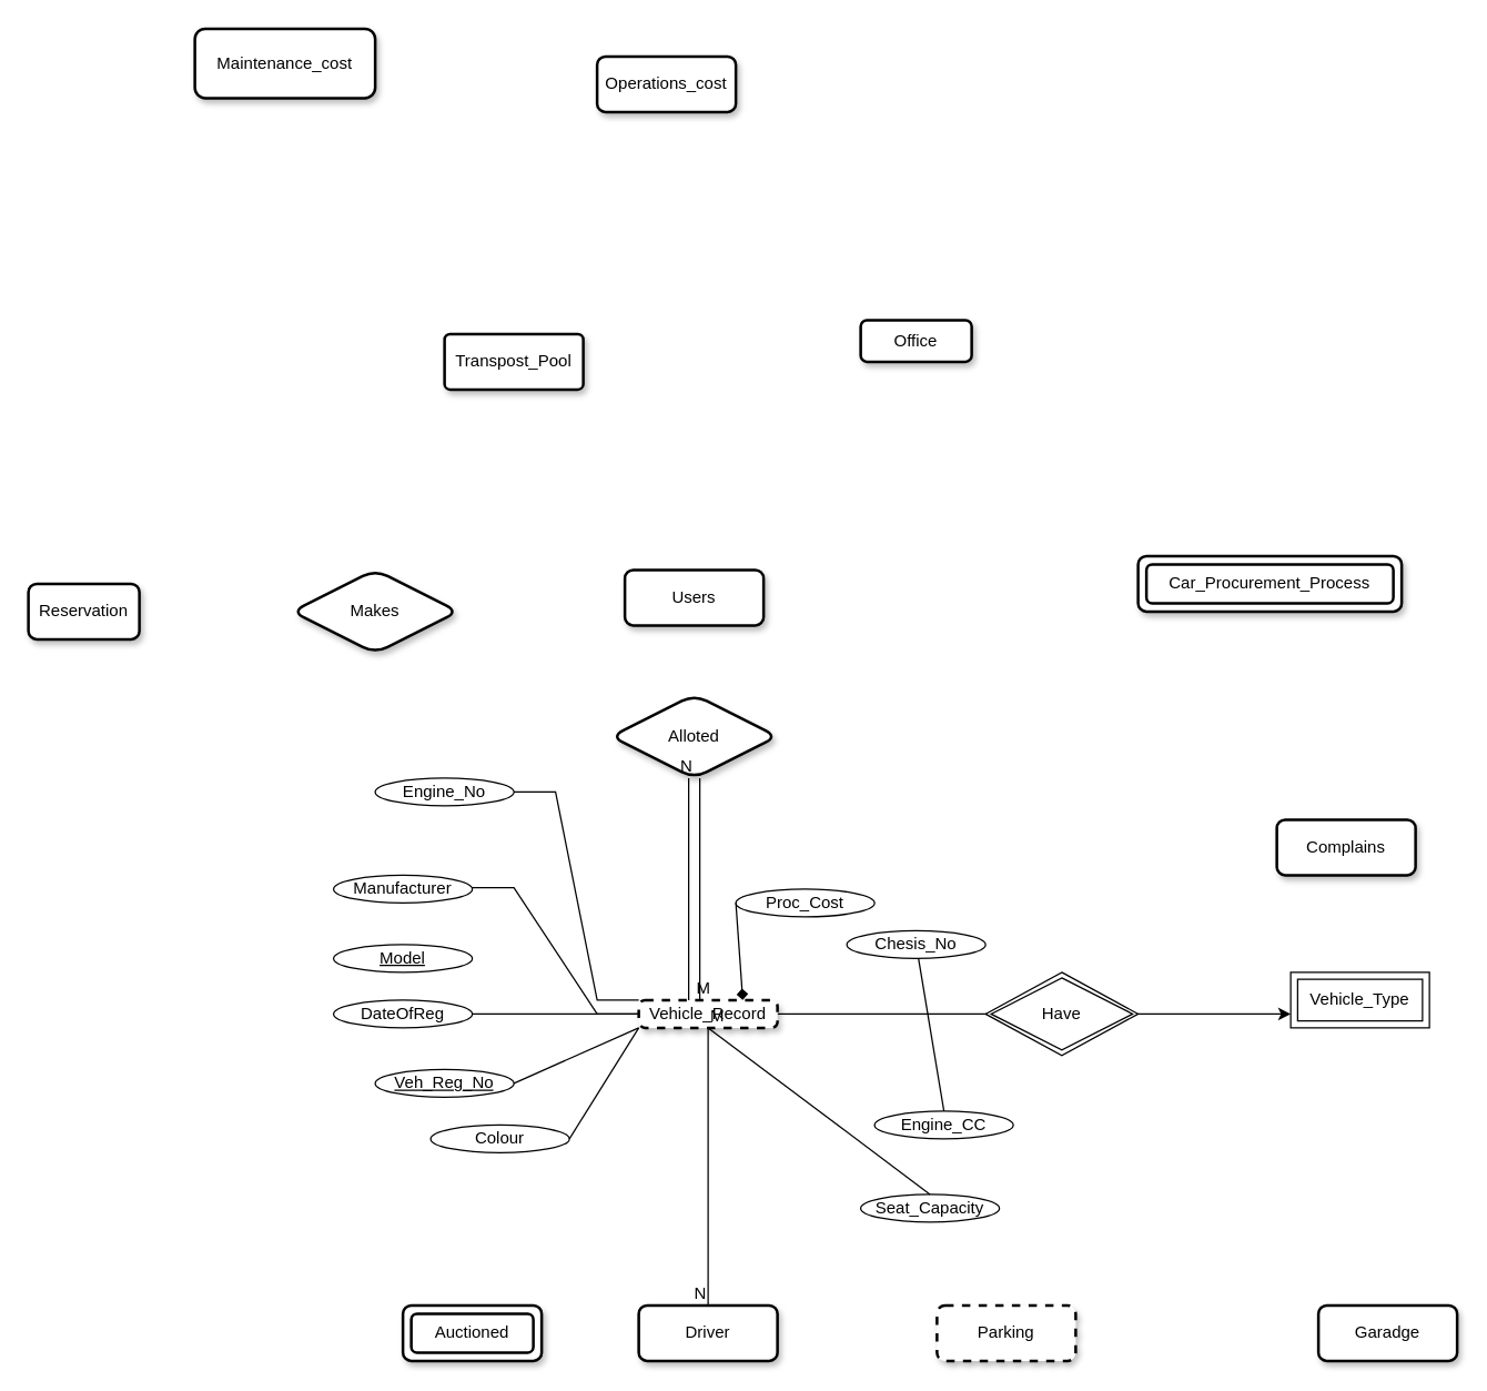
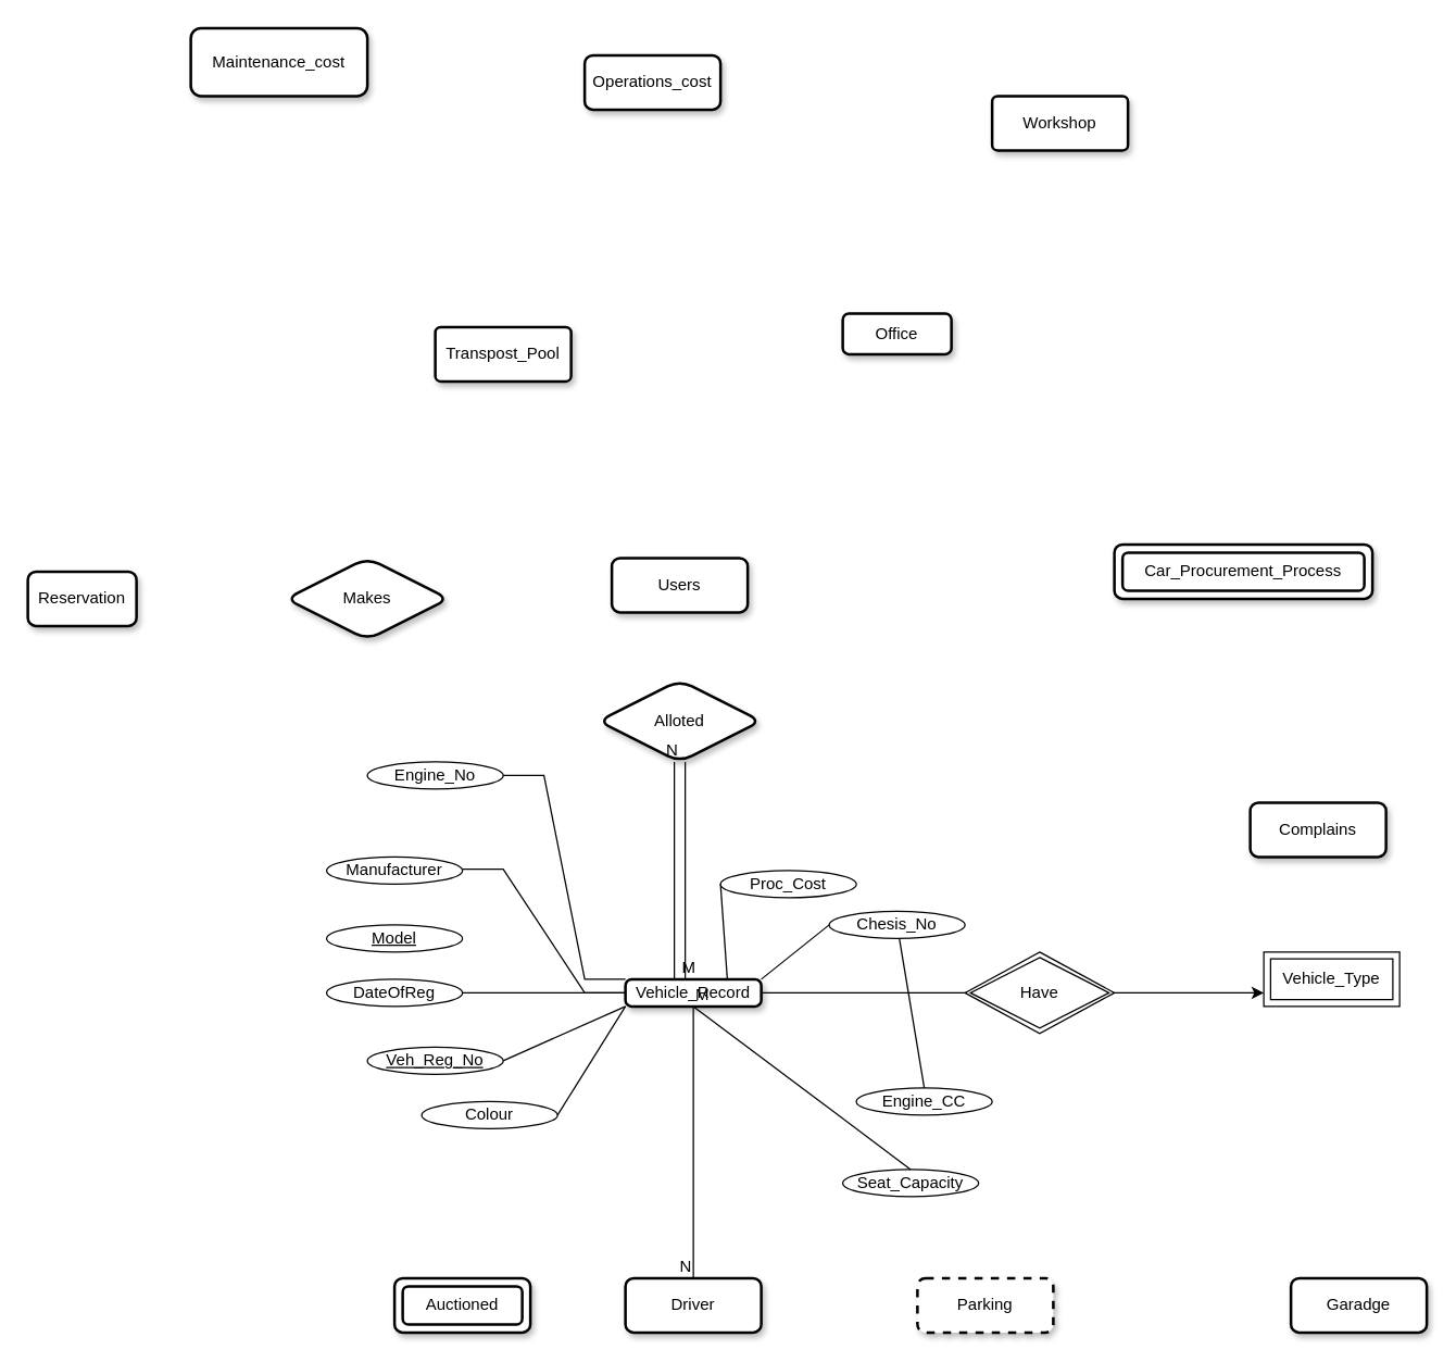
  <mxCell id="0" />
  <mxCell id="1" parent="0" />
  <mxCell id="2" value="Users" style="whiteSpace=wrap;html=1;align=center;rounded=1;shadow=1;glass=0;strokeWidth=2;" vertex="1" parent="1"><mxGeometry x="450" y="410" width="100" height="40" as="geometry" /></mxCell>
  <mxCell id="3" style="edgeStyle=orthogonalEdgeStyle;rounded=0;orthogonalLoop=1;jettySize=auto;html=1;exitX=1;exitY=0.5;exitDx=0;exitDy=0;entryX=0;entryY=0.75;entryDx=0;entryDy=0;" edge="1" parent="1" source="4" target="25"><mxGeometry relative="1" as="geometry" /></mxCell>
- <mxCell id="4" value="Vehicle_Record" style="whiteSpace=wrap;html=1;align=center;rounded=1;shadow=1;glass=0;strokeWidth=2;arcSize=23;dashed=1;" vertex="1" parent="1"><mxGeometry x="460" y="720" width="100" height="20" as="geometry" /></mxCell>
+ <mxCell id="4" value="Vehicle_Record" style="whiteSpace=wrap;html=1;align=center;rounded=1;shadow=1;glass=0;strokeWidth=2;arcSize=23;" vertex="1" parent="1"><mxGeometry x="460" y="720" width="100" height="20" as="geometry" /></mxCell>
  <mxCell id="5" value="Complains" style="whiteSpace=wrap;html=1;align=center;rounded=1;shadow=1;glass=0;strokeWidth=2;" vertex="1" parent="1"><mxGeometry x="920" y="590" width="100" height="40" as="geometry" /></mxCell>
  <mxCell id="6" value="Reservation" style="whiteSpace=wrap;html=1;align=center;rounded=1;shadow=1;glass=0;strokeWidth=2;" vertex="1" parent="1"><mxGeometry x="20" y="420" width="80" height="40" as="geometry" /></mxCell>
  <mxCell id="7" value="Car_Procurement_Process" style="shape=ext;margin=3;double=1;whiteSpace=wrap;html=1;align=center;rounded=1;shadow=1;glass=0;strokeWidth=2;" vertex="1" parent="1"><mxGeometry x="820" y="400" width="190" height="40" as="geometry" /></mxCell>
  <mxCell id="8" value="Alloted" style="shape=rhombus;perimeter=rhombusPerimeter;whiteSpace=wrap;html=1;align=center;rounded=1;shadow=1;glass=0;strokeWidth=2;" vertex="1" parent="1"><mxGeometry x="440" y="500" width="120" height="60" as="geometry" /></mxCell>
  <mxCell id="9" value="Makes" style="shape=rhombus;perimeter=rhombusPerimeter;whiteSpace=wrap;html=1;align=center;rounded=1;shadow=1;glass=0;strokeWidth=2;" vertex="1" parent="1"><mxGeometry x="210" y="410" width="120" height="60" as="geometry" /></mxCell>
  <mxCell id="10" value="Auctioned" style="shape=ext;margin=3;double=1;whiteSpace=wrap;html=1;align=center;rounded=1;shadow=1;glass=0;strokeWidth=2;" vertex="1" parent="1"><mxGeometry x="290" y="940" width="100" height="40" as="geometry" /></mxCell>
  <mxCell id="11" value="Parking&lt;br&gt;" style="whiteSpace=wrap;html=1;align=center;rounded=1;shadow=1;glass=0;strokeWidth=2;dashed=1;" vertex="1" parent="1"><mxGeometry x="675" y="940" width="100" height="40" as="geometry" /></mxCell>
  <mxCell id="12" value="Garadge" style="whiteSpace=wrap;html=1;align=center;rounded=1;shadow=1;glass=0;strokeWidth=2;" vertex="1" parent="1"><mxGeometry x="950" y="940" width="100" height="40" as="geometry" /></mxCell>
  <mxCell id="13" value="Office&lt;br&gt;" style="whiteSpace=wrap;html=1;align=center;rounded=1;shadow=1;glass=0;strokeWidth=2;" vertex="1" parent="1"><mxGeometry x="620" y="230" width="80" height="30" as="geometry" /></mxCell>
  <mxCell id="14" value="Driver" style="whiteSpace=wrap;html=1;align=center;rounded=1;shadow=1;glass=0;strokeWidth=2;" vertex="1" parent="1"><mxGeometry x="460" y="940" width="100" height="40" as="geometry" /></mxCell>
  <mxCell id="15" value="Transpost_Pool" style="rounded=1;arcSize=10;whiteSpace=wrap;html=1;align=center;shadow=1;glass=0;strokeWidth=2;" vertex="1" parent="1"><mxGeometry x="320" y="240" width="100" height="40" as="geometry" /></mxCell>
  <mxCell id="16" value="Model" style="ellipse;whiteSpace=wrap;html=1;align=center;fontStyle=4;" vertex="1" parent="1"><mxGeometry x="240" y="680" width="100" height="20" as="geometry" /></mxCell>
  <mxCell id="17" value="&lt;u&gt;Veh_Reg_No&lt;/u&gt;" style="ellipse;whiteSpace=wrap;html=1;align=center;" vertex="1" parent="1"><mxGeometry x="270" y="770" width="100" height="20" as="geometry" /></mxCell>
  <mxCell id="18" value="DateOfReg" style="ellipse;whiteSpace=wrap;html=1;align=center;" vertex="1" parent="1"><mxGeometry x="240" y="720" width="100" height="20" as="geometry" /></mxCell>
  <mxCell id="19" value="Manufacturer" style="ellipse;whiteSpace=wrap;html=1;align=center;" vertex="1" parent="1"><mxGeometry x="240" y="630" width="100" height="20" as="geometry" /></mxCell>
  <mxCell id="20" value="Chesis_No" style="ellipse;whiteSpace=wrap;html=1;align=center;" vertex="1" parent="1"><mxGeometry x="610" y="670" width="100" height="20" as="geometry" /></mxCell>
  <mxCell id="21" value="Engine_No" style="ellipse;whiteSpace=wrap;html=1;align=center;" vertex="1" parent="1"><mxGeometry x="270" y="560" width="100" height="20" as="geometry" /></mxCell>
  <mxCell id="22" value="Seat_Capacity" style="ellipse;whiteSpace=wrap;html=1;align=center;" vertex="1" parent="1"><mxGeometry x="620" y="860" width="100" height="20" as="geometry" /></mxCell>
  <mxCell id="23" value="Engine_CC" style="ellipse;whiteSpace=wrap;html=1;align=center;" vertex="1" parent="1"><mxGeometry x="630" y="800" width="100" height="20" as="geometry" /></mxCell>
  <mxCell id="24" value="Proc_Cost" style="ellipse;whiteSpace=wrap;html=1;align=center;" vertex="1" parent="1"><mxGeometry x="530" y="640" width="100" height="20" as="geometry" /></mxCell>
  <mxCell id="25" value="Vehicle_Type" style="shape=ext;margin=3;double=1;whiteSpace=wrap;html=1;align=center;" vertex="1" parent="1"><mxGeometry x="930" y="700" width="100" height="40" as="geometry" /></mxCell>
  <mxCell id="26" value="" style="shape=link;html=1;rounded=0;width=8;exitX=0.4;exitY=0;exitDx=0;exitDy=0;exitPerimeter=0;entryX=0.5;entryY=1;entryDx=0;entryDy=0;" edge="1" parent="1" source="4" target="8"><mxGeometry relative="1" as="geometry"><mxPoint x="420" y="619" as="sourcePoint" /><mxPoint x="500" y="580" as="targetPoint" /><Array as="points"><mxPoint x="500" y="620" /></Array></mxGeometry></mxCell>
  <mxCell id="27" value="M" style="resizable=0;html=1;whiteSpace=wrap;align=left;verticalAlign=bottom;" connectable="0" vertex="1" parent="26"><mxGeometry x="-1" relative="1" as="geometry" /></mxCell>
  <mxCell id="28" value="N" style="resizable=0;html=1;whiteSpace=wrap;align=right;verticalAlign=bottom;" connectable="0" vertex="1" parent="26"><mxGeometry x="1" relative="1" as="geometry" /></mxCell>
  <mxCell id="29" value="Have" style="shape=rhombus;double=1;perimeter=rhombusPerimeter;whiteSpace=wrap;html=1;align=center;" vertex="1" parent="1"><mxGeometry x="710" y="700" width="110" height="60" as="geometry" /></mxCell>
  <mxCell id="30" value="Colour" style="ellipse;whiteSpace=wrap;html=1;align=center;" vertex="1" parent="1"><mxGeometry x="310" y="810" width="100" height="20" as="geometry" /></mxCell>
  <mxCell id="31" value="" style="endArrow=none;html=1;rounded=0;edgeStyle=entityRelationEdgeStyle;entryX=0;entryY=0;entryDx=0;entryDy=0;exitX=1;exitY=0.5;exitDx=0;exitDy=0;" edge="1" parent="1" source="21" target="4"><mxGeometry relative="1" as="geometry"><mxPoint x="390" y="570" as="sourcePoint" /><mxPoint x="460" y="730" as="targetPoint" /></mxGeometry></mxCell>
  <mxCell id="32" value="" style="endArrow=none;html=1;rounded=0;edgeStyle=entityRelationEdgeStyle;elbow=vertical;entryX=0;entryY=0.5;entryDx=0;entryDy=0;" edge="1" parent="1" target="4"><mxGeometry relative="1" as="geometry"><mxPoint x="340" y="639" as="sourcePoint" /><mxPoint x="480" y="710" as="targetPoint" /></mxGeometry></mxCell>
  <mxCell id="33" value="" style="endArrow=none;html=1;rounded=0;entryX=0;entryY=0.5;entryDx=0;entryDy=0;exitX=1;exitY=0.5;exitDx=0;exitDy=0;" edge="1" parent="1" source="18" target="4"><mxGeometry relative="1" as="geometry"><mxPoint x="370" y="730" as="sourcePoint" /><mxPoint x="440" y="730" as="targetPoint" /></mxGeometry></mxCell>
  <mxCell id="34" value="" style="endArrow=none;html=1;rounded=0;entryX=0;entryY=1;entryDx=0;entryDy=0;exitX=1;exitY=0.5;exitDx=0;exitDy=0;" edge="1" parent="1" source="17" target="4"><mxGeometry relative="1" as="geometry"><mxPoint x="350" y="779" as="sourcePoint" /><mxPoint x="510" y="779" as="targetPoint" /></mxGeometry></mxCell>
  <mxCell id="35" value="" style="endArrow=none;html=1;rounded=0;exitX=1;exitY=0.5;exitDx=0;exitDy=0;entryX=0;entryY=1;entryDx=0;entryDy=0;" edge="1" parent="1" source="30" target="4"><mxGeometry relative="1" as="geometry"><mxPoint x="410" y="829" as="sourcePoint" /><mxPoint x="570" y="829" as="targetPoint" /></mxGeometry></mxCell>
  <mxCell id="36" value="" style="endArrow=none;html=1;rounded=0;exitX=0.5;exitY=0;exitDx=0;exitDy=0;entryX=0.5;entryY=1;entryDx=0;entryDy=0;" edge="1" parent="1" source="22" target="4"><mxGeometry relative="1" as="geometry"><mxPoint x="430" y="770" as="sourcePoint" /><mxPoint x="590" y="770" as="targetPoint" /></mxGeometry></mxCell>
  <mxCell id="37" value="" style="endArrow=none;html=1;rounded=0;exitX=0.5;exitY=0;exitDx=0;exitDy=0;" edge="1" parent="1" source="23" target="20"><mxGeometry relative="1" as="geometry"><mxPoint x="560" y="650" as="sourcePoint" /><mxPoint x="720" y="650" as="targetPoint" /></mxGeometry></mxCell>
- <mxCell id="38" value="" style="endArrow=diamond;html=1;rounded=0;exitX=0;exitY=0.5;exitDx=0;exitDy=0;entryX=0.75;entryY=0;entryDx=0;entryDy=0;" edge="1" parent="1" source="24" target="4"><mxGeometry relative="1" as="geometry"><mxPoint x="560" y="650" as="sourcePoint" /><mxPoint x="720" y="650" as="targetPoint" /></mxGeometry></mxCell>
+ <mxCell id="38" value="" style="endArrow=none;html=1;rounded=0;exitX=0;exitY=0.5;exitDx=0;exitDy=0;entryX=0.75;entryY=0;entryDx=0;entryDy=0;" edge="1" parent="1" source="24" target="4"><mxGeometry relative="1" as="geometry"><mxPoint x="560" y="650" as="sourcePoint" /><mxPoint x="720" y="650" as="targetPoint" /></mxGeometry></mxCell>
+ <mxCell id="39" value="" style="endArrow=none;html=1;rounded=0;exitX=0;exitY=0.5;exitDx=0;exitDy=0;entryX=1;entryY=0;entryDx=0;entryDy=0;" edge="1" parent="1" source="20" target="4"><mxGeometry relative="1" as="geometry"><mxPoint x="560" y="650" as="sourcePoint" /><mxPoint x="720" y="650" as="targetPoint" /></mxGeometry></mxCell>
  <mxCell id="40" value="Maintenance_cost" style="whiteSpace=wrap;html=1;align=center;rounded=1;shadow=1;glass=0;strokeWidth=2;" vertex="1" parent="1"><mxGeometry x="140" y="20" width="130" height="50" as="geometry" /></mxCell>
  <mxCell id="41" value="Operations_cost" style="whiteSpace=wrap;html=1;align=center;rounded=1;shadow=1;glass=0;strokeWidth=2;" vertex="1" parent="1"><mxGeometry x="430" y="40" width="100" height="40" as="geometry" /></mxCell>
+ <mxCell id="42" value="Workshop&lt;br&gt;" style="rounded=1;arcSize=10;whiteSpace=wrap;html=1;align=center;shadow=1;glass=0;strokeWidth=2;" vertex="1" parent="1"><mxGeometry x="730" y="70" width="100" height="40" as="geometry" /></mxCell>
  <mxCell id="43" value="" style="endArrow=none;html=1;rounded=0;exitX=0.5;exitY=1;exitDx=0;exitDy=0;entryX=0.5;entryY=0;entryDx=0;entryDy=0;" edge="1" parent="1" source="4" target="14"><mxGeometry relative="1" as="geometry"><mxPoint x="520" y="650" as="sourcePoint" /><mxPoint x="680" y="650" as="targetPoint" /></mxGeometry></mxCell>
  <mxCell id="44" value="M" style="resizable=0;html=1;whiteSpace=wrap;align=left;verticalAlign=bottom;" connectable="0" vertex="1" parent="43"><mxGeometry x="-1" relative="1" as="geometry" /></mxCell>
  <mxCell id="45" value="N" style="resizable=0;html=1;whiteSpace=wrap;align=right;verticalAlign=bottom;" connectable="0" vertex="1" parent="43"><mxGeometry x="1" relative="1" as="geometry" /></mxCell>
